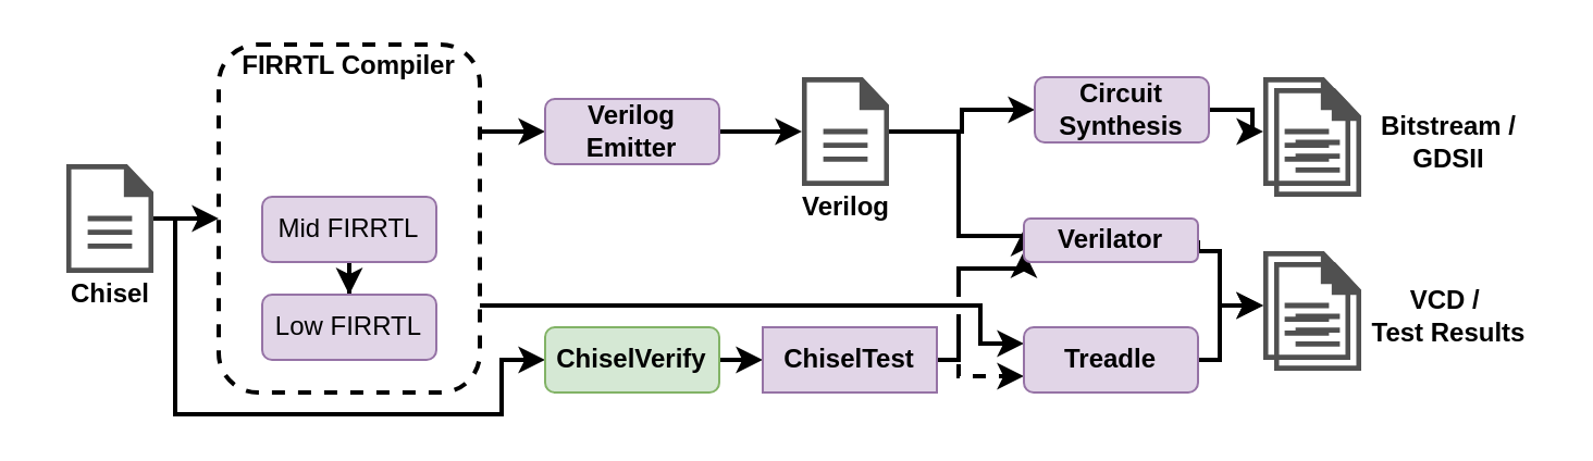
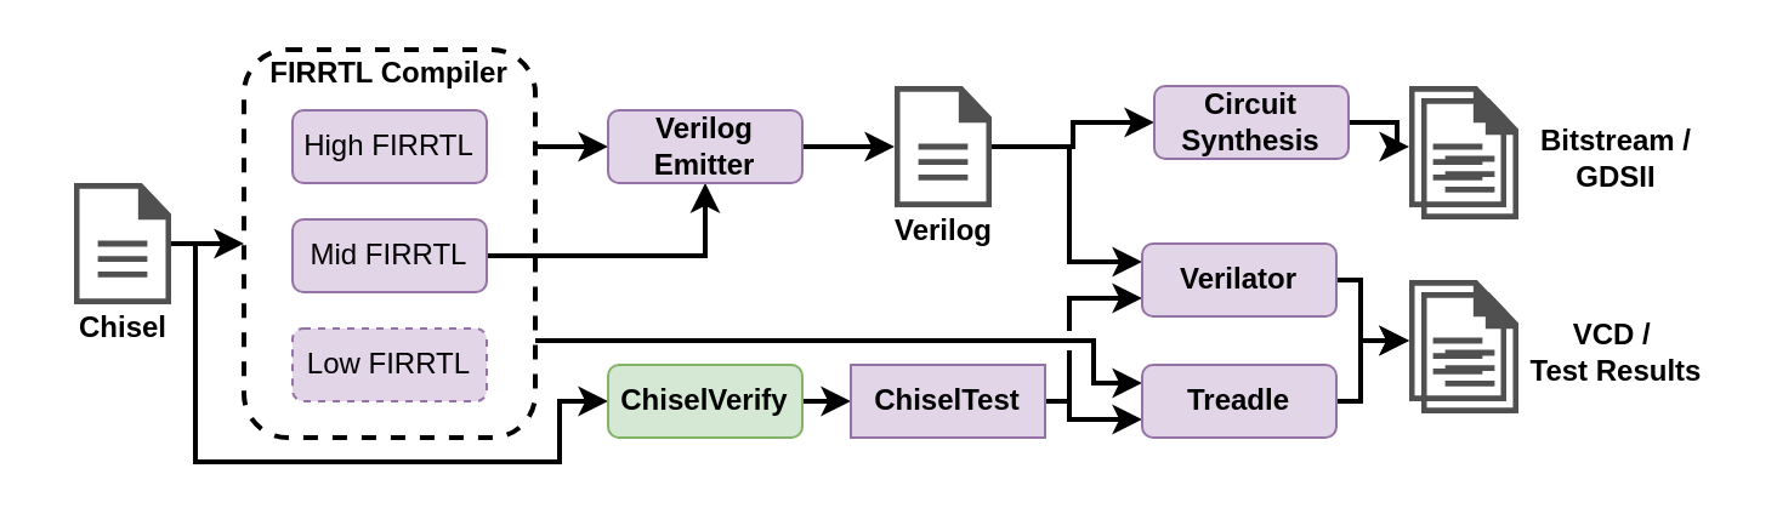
  <mxCell id="0" />
  <mxCell id="1" parent="0" />
  <mxCell id="2" style="edgeStyle=orthogonalEdgeStyle;rounded=0;orthogonalLoop=1;jettySize=auto;html=1;entryX=0;entryY=0.5;entryDx=0;entryDy=0;strokeWidth=2;" parent="1" source="3" target="15" edge="1"><mxGeometry relative="1" as="geometry"><Array as="points"><mxPoint x="80" y="100" /><mxPoint x="80" y="190" /><mxPoint x="230" y="190" /><mxPoint x="230" y="165" /></Array></mxGeometry></mxCell>
  <mxCell id="3" value="" style="sketch=0;pointerEvents=1;shadow=0;dashed=0;html=1;strokeColor=none;fillColor=#505050;labelPosition=center;verticalLabelPosition=bottom;verticalAlign=top;outlineConnect=0;align=center;shape=mxgraph.office.concepts.document;" parent="1" vertex="1"><mxGeometry x="30" y="75" width="40" height="50" as="geometry" /></mxCell>
  <mxCell id="4" style="edgeStyle=orthogonalEdgeStyle;rounded=0;orthogonalLoop=1;jettySize=auto;html=1;exitX=1;exitY=0.25;exitDx=0;exitDy=0;entryX=0;entryY=0.5;entryDx=0;entryDy=0;strokeWidth=2;" parent="1" source="6" target="20" edge="1"><mxGeometry relative="1" as="geometry" /></mxCell>
  <mxCell id="5" style="edgeStyle=orthogonalEdgeStyle;rounded=0;orthogonalLoop=1;jettySize=auto;html=1;exitX=1;exitY=0.75;exitDx=0;exitDy=0;entryX=0;entryY=0.25;entryDx=0;entryDy=0;strokeWidth=2;jumpStyle=gap;" parent="1" source="6" target="31" edge="1"><mxGeometry relative="1" as="geometry"><Array as="points"><mxPoint x="450" y="140" /><mxPoint x="450" y="158" /></Array></mxGeometry></mxCell>
  <mxCell id="6" value="" style="rounded=1;whiteSpace=wrap;html=1;fillColor=none;strokeWidth=2;dashed=1;" parent="1" vertex="1"><mxGeometry x="100" y="20" width="120" height="160" as="geometry" /></mxCell>
+ <mxCell id="7" value="High FIRRTL" style="rounded=1;whiteSpace=wrap;html=1;fillColor=#e1d5e7;strokeColor=#9673a6;" parent="1" vertex="1"><mxGeometry x="120" y="45" width="80" height="30" as="geometry" /></mxCell>
  <mxCell id="8" style="edgeStyle=orthogonalEdgeStyle;rounded=0;orthogonalLoop=1;jettySize=auto;html=1;entryX=0;entryY=0.5;entryDx=0;entryDy=0;strokeWidth=2;" parent="1" source="3" target="6" edge="1"><mxGeometry relative="1" as="geometry"><mxPoint x="100" y="55" as="targetPoint" /></mxGeometry></mxCell>
- <mxCell id="9" value="" style="edgeStyle=orthogonalEdgeStyle;rounded=0;orthogonalLoop=1;jettySize=auto;html=1;strokeWidth=2;" parent="1" source="10" target="11" edge="1"><mxGeometry relative="1" as="geometry" /></mxCell>
+ <mxCell id="9" value="" style="edgeStyle=orthogonalEdgeStyle;rounded=0;orthogonalLoop=1;jettySize=auto;html=1;strokeWidth=2;" parent="1" source="10" target="20" edge="1"><mxGeometry relative="1" as="geometry" /></mxCell>
  <mxCell id="10" value="Mid FIRRTL" style="rounded=1;whiteSpace=wrap;html=1;fillColor=#e1d5e7;strokeColor=#9673a6;" parent="1" vertex="1"><mxGeometry x="120" y="90" width="80" height="30" as="geometry" /></mxCell>
- <mxCell id="11" value="Low FIRRTL" style="rounded=1;whiteSpace=wrap;html=1;fillColor=#e1d5e7;strokeColor=#9673a6;" parent="1" vertex="1"><mxGeometry x="120" y="135" width="80" height="30" as="geometry" /></mxCell>
+ <mxCell id="11" value="Low FIRRTL" style="rounded=1;whiteSpace=wrap;html=1;fillColor=#e1d5e7;strokeColor=#9673a6;dashed=1;" parent="1" vertex="1"><mxGeometry x="120" y="135" width="80" height="30" as="geometry" /></mxCell>
  <mxCell id="12" value="Chisel" style="text;html=1;align=center;verticalAlign=middle;resizable=0;points=[];autosize=1;strokeColor=none;fillColor=none;fontStyle=1" parent="1" vertex="1"><mxGeometry x="20" y="120" width="60" height="30" as="geometry" /></mxCell>
  <mxCell id="13" value="&lt;b&gt;FIRRTL Compiler&lt;/b&gt;" style="text;html=1;strokeColor=none;fillColor=none;align=center;verticalAlign=middle;whiteSpace=wrap;rounded=0;" parent="1" vertex="1"><mxGeometry x="100" y="20" width="120" height="20" as="geometry" /></mxCell>
  <mxCell id="14" style="edgeStyle=orthogonalEdgeStyle;rounded=0;orthogonalLoop=1;jettySize=auto;html=1;exitX=1;exitY=0.5;exitDx=0;exitDy=0;entryX=0;entryY=0.5;entryDx=0;entryDy=0;strokeWidth=2;" parent="1" source="15" target="18" edge="1"><mxGeometry relative="1" as="geometry" /></mxCell>
  <mxCell id="15" value="&lt;b&gt;ChiselVerify&lt;/b&gt;" style="rounded=1;whiteSpace=wrap;html=1;fillColor=#d5e8d4;strokeColor=#82b366;" parent="1" vertex="1"><mxGeometry x="250" y="150" width="80" height="30" as="geometry" /></mxCell>
  <mxCell id="16" style="edgeStyle=orthogonalEdgeStyle;rounded=0;orthogonalLoop=1;jettySize=auto;html=1;exitX=1;exitY=0.5;exitDx=0;exitDy=0;entryX=0;entryY=0.75;entryDx=0;entryDy=0;strokeWidth=2;jumpStyle=gap;" edge="1" parent="1" source="18" target="33"><mxGeometry relative="1" as="geometry"><Array as="points"><mxPoint x="440" y="165" /><mxPoint x="440" y="123" /></Array></mxGeometry></mxCell>
- <mxCell id="17" style="edgeStyle=orthogonalEdgeStyle;rounded=0;jumpStyle=gap;orthogonalLoop=1;jettySize=auto;html=1;exitX=1;exitY=0.5;exitDx=0;exitDy=0;entryX=0;entryY=0.75;entryDx=0;entryDy=0;strokeWidth=2;dashed=1;" edge="1" parent="1" source="18" target="31"><mxGeometry relative="1" as="geometry"><Array as="points"><mxPoint x="440" y="165" /><mxPoint x="440" y="173" /></Array></mxGeometry></mxCell>
+ <mxCell id="17" style="edgeStyle=orthogonalEdgeStyle;rounded=0;jumpStyle=gap;orthogonalLoop=1;jettySize=auto;html=1;exitX=1;exitY=0.5;exitDx=0;exitDy=0;entryX=0;entryY=0.75;entryDx=0;entryDy=0;strokeWidth=2;" edge="1" parent="1" source="18" target="31"><mxGeometry relative="1" as="geometry"><Array as="points"><mxPoint x="440" y="165" /><mxPoint x="440" y="173" /></Array></mxGeometry></mxCell>
  <mxCell id="18" value="&lt;b&gt;ChiselTest&lt;/b&gt;" style="whiteSpace=wrap;html=1;fillColor=#e1d5e7;strokeColor=#9673a6;rounded=0;" parent="1" vertex="1"><mxGeometry x="350" y="150" width="80" height="30" as="geometry" /></mxCell>
  <mxCell id="19" style="edgeStyle=orthogonalEdgeStyle;rounded=0;orthogonalLoop=1;jettySize=auto;html=1;exitX=1;exitY=0.5;exitDx=0;exitDy=0;strokeWidth=2;" parent="1" source="20" target="22" edge="1"><mxGeometry relative="1" as="geometry" /></mxCell>
  <mxCell id="20" value="&lt;b&gt;Verilog Emitter&lt;/b&gt;" style="rounded=1;whiteSpace=wrap;html=1;fillColor=#e1d5e7;strokeColor=#9673a6;" parent="1" vertex="1"><mxGeometry x="250" y="45" width="80" height="30" as="geometry" /></mxCell>
  <mxCell id="21" style="edgeStyle=orthogonalEdgeStyle;rounded=0;orthogonalLoop=1;jettySize=auto;html=1;entryX=0;entryY=0.25;entryDx=0;entryDy=0;strokeWidth=2;" edge="1" parent="1" source="22" target="33"><mxGeometry relative="1" as="geometry"><Array as="points"><mxPoint x="440" y="60" /><mxPoint x="440" y="108" /></Array></mxGeometry></mxCell>
  <mxCell id="22" value="" style="sketch=0;pointerEvents=1;shadow=0;dashed=0;html=1;strokeColor=none;fillColor=#505050;labelPosition=center;verticalLabelPosition=bottom;verticalAlign=top;outlineConnect=0;align=center;shape=mxgraph.office.concepts.document;" parent="1" vertex="1"><mxGeometry x="368" y="35" width="40" height="50" as="geometry" /></mxCell>
  <mxCell id="23" value="Verilog" style="text;html=1;align=center;verticalAlign=middle;resizable=0;points=[];autosize=1;strokeColor=none;fillColor=none;fontStyle=1" parent="1" vertex="1"><mxGeometry x="358" y="80" width="60" height="30" as="geometry" /></mxCell>
  <mxCell id="24" style="edgeStyle=orthogonalEdgeStyle;rounded=0;orthogonalLoop=1;jettySize=auto;html=1;exitX=1;exitY=0.5;exitDx=0;exitDy=0;strokeWidth=2;" parent="1" source="26" target="27" edge="1"><mxGeometry relative="1" as="geometry" /></mxCell>
  <mxCell id="25" style="edgeStyle=orthogonalEdgeStyle;rounded=0;orthogonalLoop=1;jettySize=auto;html=1;entryX=0;entryY=0.5;entryDx=0;entryDy=0;strokeWidth=2;" edge="1" parent="1" source="22" target="26"><mxGeometry relative="1" as="geometry" /></mxCell>
  <mxCell id="26" value="&lt;b&gt;Circuit Synthesis&lt;/b&gt;" style="rounded=1;whiteSpace=wrap;html=1;fillColor=#e1d5e7;strokeColor=#9673a6;" parent="1" vertex="1"><mxGeometry x="475" y="35" width="80" height="30" as="geometry" /></mxCell>
  <mxCell id="27" value="" style="sketch=0;pointerEvents=1;shadow=0;dashed=0;html=1;strokeColor=none;fillColor=#505050;labelPosition=center;verticalLabelPosition=bottom;verticalAlign=top;outlineConnect=0;align=center;shape=mxgraph.office.concepts.document;" parent="1" vertex="1"><mxGeometry x="580" y="35" width="40" height="50" as="geometry" /></mxCell>
  <mxCell id="28" value="" style="sketch=0;pointerEvents=1;shadow=0;dashed=0;html=1;strokeColor=none;fillColor=#505050;labelPosition=center;verticalLabelPosition=bottom;verticalAlign=top;outlineConnect=0;align=center;shape=mxgraph.office.concepts.document;" parent="1" vertex="1"><mxGeometry x="585" y="40" width="40" height="50" as="geometry" /></mxCell>
  <mxCell id="29" value="Bitstream / &lt;br&gt;GDSII" style="text;html=1;align=center;verticalAlign=middle;resizable=0;points=[];autosize=1;strokeColor=none;fillColor=none;fontStyle=1" parent="1" vertex="1"><mxGeometry x="620" y="45" width="90" height="40" as="geometry" /></mxCell>
  <mxCell id="30" style="edgeStyle=orthogonalEdgeStyle;rounded=0;jumpStyle=gap;orthogonalLoop=1;jettySize=auto;html=1;exitX=1;exitY=0.5;exitDx=0;exitDy=0;strokeWidth=2;" edge="1" parent="1" source="31" target="34"><mxGeometry relative="1" as="geometry"><Array as="points"><mxPoint x="560" y="165" /><mxPoint x="560" y="140" /></Array></mxGeometry></mxCell>
  <mxCell id="31" value="&lt;b&gt;Treadle&lt;/b&gt;" style="rounded=1;whiteSpace=wrap;html=1;fillColor=#e1d5e7;strokeColor=#9673a6;" parent="1" vertex="1"><mxGeometry x="470" y="150" width="80" height="30" as="geometry" /></mxCell>
  <mxCell id="32" style="edgeStyle=orthogonalEdgeStyle;rounded=0;jumpStyle=gap;orthogonalLoop=1;jettySize=auto;html=1;exitX=1;exitY=0.5;exitDx=0;exitDy=0;strokeWidth=2;" edge="1" parent="1" source="33" target="34"><mxGeometry relative="1" as="geometry"><Array as="points"><mxPoint x="560" y="115" /><mxPoint x="560" y="140" /></Array></mxGeometry></mxCell>
- <mxCell id="33" value="&lt;b&gt;Verilator&lt;/b&gt;" style="rounded=1;whiteSpace=wrap;html=1;fillColor=#e1d5e7;strokeColor=#9673a6;" parent="1" vertex="1"><mxGeometry x="470" y="100" width="80" height="20" as="geometry" /></mxCell>
+ <mxCell id="33" value="&lt;b&gt;Verilator&lt;/b&gt;" style="rounded=1;whiteSpace=wrap;html=1;fillColor=#e1d5e7;strokeColor=#9673a6;" parent="1" vertex="1"><mxGeometry x="470" y="100" width="80" height="30" as="geometry" /></mxCell>
  <mxCell id="34" value="" style="sketch=0;pointerEvents=1;shadow=0;dashed=0;html=1;strokeColor=none;fillColor=#505050;labelPosition=center;verticalLabelPosition=bottom;verticalAlign=top;outlineConnect=0;align=center;shape=mxgraph.office.concepts.document;" parent="1" vertex="1"><mxGeometry x="580" y="115" width="40" height="50" as="geometry" /></mxCell>
  <mxCell id="35" value="" style="sketch=0;pointerEvents=1;shadow=0;dashed=0;html=1;strokeColor=none;fillColor=#505050;labelPosition=center;verticalLabelPosition=bottom;verticalAlign=top;outlineConnect=0;align=center;shape=mxgraph.office.concepts.document;" parent="1" vertex="1"><mxGeometry x="585" y="120" width="40" height="50" as="geometry" /></mxCell>
  <mxCell id="36" value="VCD /&amp;nbsp;&lt;br&gt;Test Results" style="text;html=1;align=center;verticalAlign=middle;resizable=0;points=[];autosize=1;strokeColor=none;fillColor=none;fontStyle=1" parent="1" vertex="1"><mxGeometry x="620" y="125" width="90" height="40" as="geometry" /></mxCell>
